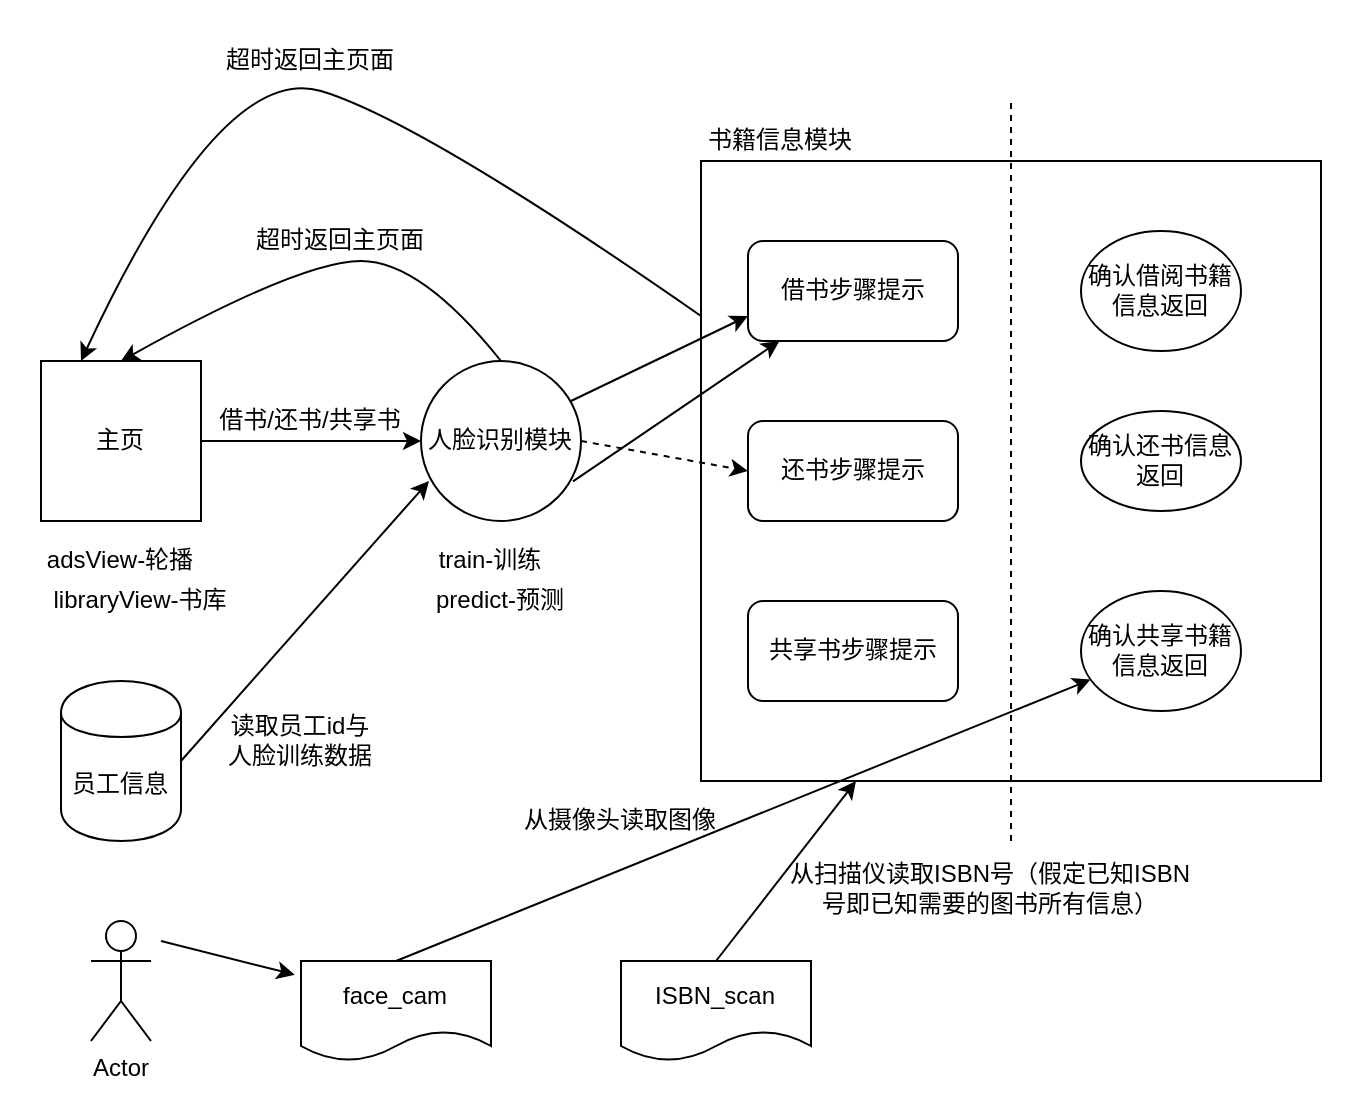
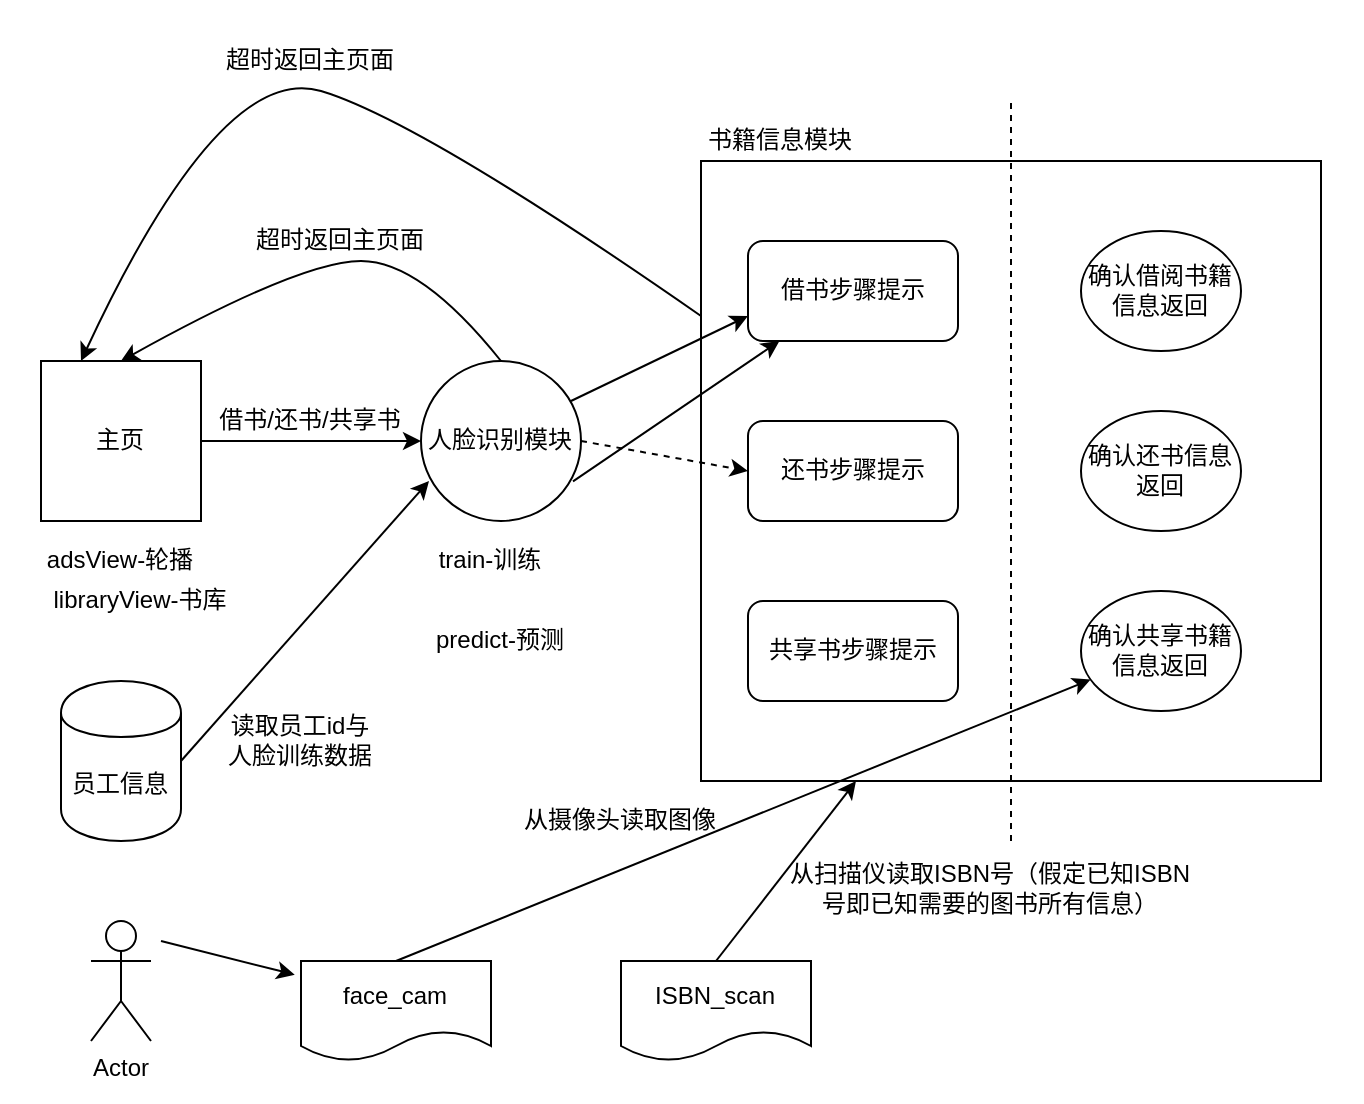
  <mxCell id="0" />
  <mxCell id="1" parent="0" />
  <mxCell id="2" style="edgeStyle=orthogonalEdgeStyle;rounded=0;orthogonalLoop=1;jettySize=auto;html=1;exitX=1;exitY=0.5;exitDx=0;exitDy=0;entryX=0;entryY=0.5;entryDx=0;entryDy=0;" parent="1" source="3" target="4" edge="1"><mxGeometry relative="1" as="geometry" /></mxCell>
  <mxCell id="3" value="主页" style="whiteSpace=wrap;html=1;aspect=fixed;" parent="1" vertex="1"><mxGeometry x="20" y="180" width="80" height="80" as="geometry" /></mxCell>
  <mxCell id="4" value="人脸识别模块" style="ellipse;whiteSpace=wrap;html=1;aspect=fixed;" parent="1" vertex="1"><mxGeometry x="210" y="180" width="80" height="80" as="geometry" /></mxCell>
  <mxCell id="5" value="借书/还书/共享书" style="text;html=1;strokeColor=none;fillColor=none;align=center;verticalAlign=middle;whiteSpace=wrap;rounded=0;" parent="1" vertex="1"><mxGeometry x="100" y="200" width="110" height="20" as="geometry" /></mxCell>
  <mxCell id="6" value="adsView-轮播" style="text;html=1;strokeColor=none;fillColor=none;align=center;verticalAlign=middle;whiteSpace=wrap;rounded=0;" parent="1" vertex="1"><mxGeometry x="20" y="270" width="80" height="20" as="geometry" /></mxCell>
  <mxCell id="7" value="libraryView-书库" style="text;html=1;strokeColor=none;fillColor=none;align=center;verticalAlign=middle;whiteSpace=wrap;rounded=0;" parent="1" vertex="1"><mxGeometry x="20" y="290" width="100" height="20" as="geometry" /></mxCell>
  <mxCell id="8" value="train-训练" style="text;html=1;strokeColor=none;fillColor=none;align=center;verticalAlign=middle;whiteSpace=wrap;rounded=0;" parent="1" vertex="1"><mxGeometry x="210" y="270" width="70" height="20" as="geometry" /></mxCell>
- <mxCell id="9" value="predict-预测" style="text;html=1;strokeColor=none;fillColor=none;align=center;verticalAlign=middle;whiteSpace=wrap;rounded=0;" parent="1" vertex="1"><mxGeometry x="210" y="290" width="80" height="20" as="geometry" /></mxCell>
+ <mxCell id="9" value="predict-预测" style="text;html=1;strokeColor=none;fillColor=none;align=center;verticalAlign=middle;whiteSpace=wrap;rounded=0;" parent="1" vertex="1"><mxGeometry x="210" y="310" width="80" height="20" as="geometry" /></mxCell>
  <mxCell id="10" value="" style="whiteSpace=wrap;html=1;aspect=fixed;" parent="1" vertex="1"><mxGeometry x="350" y="80" width="310" height="310" as="geometry" /></mxCell>
  <mxCell id="11" value="" style="curved=1;endArrow=classic;html=1;exitX=0.5;exitY=0;exitDx=0;exitDy=0;entryX=0.5;entryY=0;entryDx=0;entryDy=0;" parent="1" source="4" target="3" edge="1"><mxGeometry width="50" height="50" relative="1" as="geometry"><mxPoint x="150" y="180" as="sourcePoint" /><mxPoint x="200" y="130" as="targetPoint" /><Array as="points"><mxPoint x="210" y="130" /><mxPoint x="150" y="130" /></Array></mxGeometry></mxCell>
  <mxCell id="12" value="" style="curved=1;endArrow=classic;html=1;exitX=0;exitY=0.25;exitDx=0;exitDy=0;entryX=0.25;entryY=0;entryDx=0;entryDy=0;" parent="1" source="10" target="3" edge="1"><mxGeometry width="50" height="50" relative="1" as="geometry"><mxPoint x="110" y="80" as="sourcePoint" /><mxPoint x="160" y="30" as="targetPoint" /><Array as="points"><mxPoint x="210" y="60" /><mxPoint x="110" y="30" /></Array></mxGeometry></mxCell>
  <mxCell id="13" value="超时返回主页面" style="text;html=1;strokeColor=none;fillColor=none;align=center;verticalAlign=middle;whiteSpace=wrap;rounded=0;" parent="1" vertex="1"><mxGeometry x="120" y="110" width="100" height="20" as="geometry" /></mxCell>
  <mxCell id="14" value="超时返回主页面" style="text;html=1;strokeColor=none;fillColor=none;align=center;verticalAlign=middle;whiteSpace=wrap;rounded=0;" parent="1" vertex="1"><mxGeometry x="105" y="20" width="100" height="20" as="geometry" /></mxCell>
  <mxCell id="15" value="face_cam" style="shape=document;whiteSpace=wrap;html=1;boundedLbl=1;" parent="1" vertex="1"><mxGeometry x="150" y="480" width="95" height="50" as="geometry" /></mxCell>
  <mxCell id="16" value="ISBN_scan" style="shape=document;whiteSpace=wrap;html=1;boundedLbl=1;" parent="1" vertex="1"><mxGeometry x="310" y="480" width="95" height="50" as="geometry" /></mxCell>
  <mxCell id="17" value="" style="endArrow=classic;html=1;exitX=0.5;exitY=0;exitDx=0;exitDy=0;" parent="1" source="15" target="36" edge="1"><mxGeometry width="50" height="50" relative="1" as="geometry"><mxPoint x="20" y="600" as="sourcePoint" /><mxPoint x="70" y="550" as="targetPoint" /></mxGeometry></mxCell>
  <mxCell id="18" value="从摄像头读取图像" style="text;html=1;strokeColor=none;fillColor=none;align=center;verticalAlign=middle;whiteSpace=wrap;rounded=0;" parent="1" vertex="1"><mxGeometry x="260" y="400" width="100" height="20" as="geometry" /></mxCell>
  <mxCell id="19" value="" style="endArrow=classic;html=1;exitX=0.5;exitY=0;exitDx=0;exitDy=0;entryX=0.25;entryY=1;entryDx=0;entryDy=0;" parent="1" source="16" target="10" edge="1"><mxGeometry width="50" height="50" relative="1" as="geometry"><mxPoint x="20" y="600" as="sourcePoint" /><mxPoint x="70" y="550" as="targetPoint" /></mxGeometry></mxCell>
  <mxCell id="20" value="从扫描仪读取ISBN号（假定已知ISBN号即已知需要的图书所有信息）" style="text;html=1;strokeColor=none;fillColor=none;align=center;verticalAlign=middle;whiteSpace=wrap;rounded=0;" parent="1" vertex="1"><mxGeometry x="390" y="434" width="210" height="20" as="geometry" /></mxCell>
  <mxCell id="21" value="" style="endArrow=none;dashed=1;html=1;" parent="1" edge="1"><mxGeometry width="50" height="50" relative="1" as="geometry"><mxPoint x="505" y="420" as="sourcePoint" /><mxPoint x="505" y="50" as="targetPoint" /></mxGeometry></mxCell>
  <mxCell id="22" value="Actor" style="shape=umlActor;verticalLabelPosition=bottom;labelBackgroundColor=#ffffff;verticalAlign=top;html=1;outlineConnect=0;" parent="1" vertex="1"><mxGeometry x="45" y="460" width="30" height="60" as="geometry" /></mxCell>
  <mxCell id="23" value="" style="endArrow=classic;html=1;entryX=-0.033;entryY=0.137;entryDx=0;entryDy=0;entryPerimeter=0;" parent="1" target="15" edge="1"><mxGeometry width="50" height="50" relative="1" as="geometry"><mxPoint x="80" y="470" as="sourcePoint" /><mxPoint x="100" y="400" as="targetPoint" /></mxGeometry></mxCell>
  <mxCell id="24" value="借书步骤提示" style="rounded=1;whiteSpace=wrap;html=1;" parent="1" vertex="1"><mxGeometry x="373.5" y="120" width="105" height="50" as="geometry" /></mxCell>
  <mxCell id="25" value="还书步骤提示" style="rounded=1;whiteSpace=wrap;html=1;" parent="1" vertex="1"><mxGeometry x="373.5" y="210" width="105" height="50" as="geometry" /></mxCell>
  <mxCell id="26" value="共享书步骤提示" style="rounded=1;whiteSpace=wrap;html=1;" parent="1" vertex="1"><mxGeometry x="373.5" y="300" width="105" height="50" as="geometry" /></mxCell>
  <mxCell id="27" value="" style="endArrow=classic;html=1;entryX=0;entryY=0.75;entryDx=0;entryDy=0;" parent="1" target="24" edge="1"><mxGeometry width="50" height="50" relative="1" as="geometry"><mxPoint x="285" y="200" as="sourcePoint" /><mxPoint x="335" y="150" as="targetPoint" /></mxGeometry></mxCell>
  <mxCell id="28" value="" style="endArrow=classic;html=1;exitX=1;exitY=0.5;exitDx=0;exitDy=0;entryX=0;entryY=0.5;entryDx=0;entryDy=0;dashed=1;" parent="1" source="4" target="25" edge="1"><mxGeometry width="50" height="50" relative="1" as="geometry"><mxPoint x="310" y="300" as="sourcePoint" /><mxPoint x="360" y="250" as="targetPoint" /></mxGeometry></mxCell>
  <mxCell id="29" value="" style="endArrow=classic;html=1;exitX=0.95;exitY=0.752;exitDx=0;exitDy=0;exitPerimeter=0;" parent="1" source="4" target="24" edge="1"><mxGeometry width="50" height="50" relative="1" as="geometry"><mxPoint x="300" y="310" as="sourcePoint" /><mxPoint x="350" y="260" as="targetPoint" /></mxGeometry></mxCell>
  <mxCell id="30" value="书籍信息模块" style="text;html=1;strokeColor=none;fillColor=none;align=center;verticalAlign=middle;whiteSpace=wrap;rounded=0;" parent="1" vertex="1"><mxGeometry x="350" y="60" width="80" height="20" as="geometry" /></mxCell>
  <mxCell id="31" value="员工信息" style="shape=cylinder;whiteSpace=wrap;html=1;boundedLbl=1;backgroundOutline=1;" parent="1" vertex="1"><mxGeometry x="30" y="340" width="60" height="80" as="geometry" /></mxCell>
  <mxCell id="32" value="" style="endArrow=classic;html=1;exitX=1;exitY=0.5;exitDx=0;exitDy=0;entryX=0.05;entryY=0.75;entryDx=0;entryDy=0;entryPerimeter=0;" parent="1" source="31" target="4" edge="1"><mxGeometry width="50" height="50" relative="1" as="geometry"><mxPoint x="10" y="610" as="sourcePoint" /><mxPoint x="60" y="560" as="targetPoint" /></mxGeometry></mxCell>
  <mxCell id="33" value="读取员工id与人脸训练数据" style="text;html=1;strokeColor=none;fillColor=none;align=center;verticalAlign=middle;whiteSpace=wrap;rounded=0;" parent="1" vertex="1"><mxGeometry x="110" y="360" width="80" height="20" as="geometry" /></mxCell>
  <mxCell id="34" value="确认借阅书籍信息返回" style="ellipse;whiteSpace=wrap;html=1;" parent="1" vertex="1"><mxGeometry x="540" y="115" width="80" height="60" as="geometry" /></mxCell>
- <mxCell id="35" value="确认还书信息返回" style="ellipse;whiteSpace=wrap;html=1;" parent="1" vertex="1"><mxGeometry x="540" y="205" width="80" height="50" as="geometry" /></mxCell>
+ <mxCell id="35" value="确认还书信息返回" style="ellipse;whiteSpace=wrap;html=1;" parent="1" vertex="1"><mxGeometry x="540" y="205" width="80" height="60" as="geometry" /></mxCell>
  <mxCell id="36" value="确认共享书籍信息返回" style="ellipse;whiteSpace=wrap;html=1;" parent="1" vertex="1"><mxGeometry x="540" y="295" width="80" height="60" as="geometry" /></mxCell>
